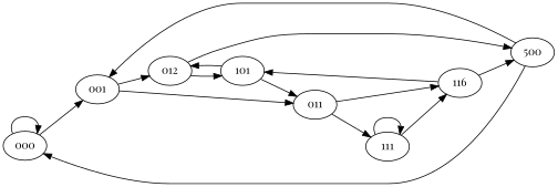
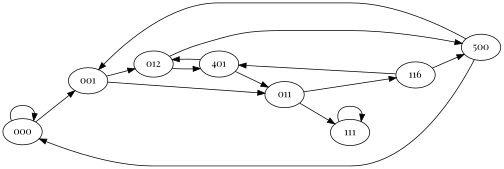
  digraph {
    fontname="Playfair Display"
    rankdir=LR
    node [fontname="Playfair Display"]
    edge [fontname="Playfair Display"]
    000
    001
    n3 [label=012]
    011
    n5 [label=500]
-   101
+   101 [label=401]
    n7 [label=116]
    111
    000 -> 000
    000 -> 001
    001 -> n3
    001 -> 011
    n3 -> n5
    n3 -> 101
    011 -> n7
    011 -> 111
    n5 -> 000
    n5 -> 001
    101 -> n3
    101 -> 011
    n7 -> n5
    n7 -> 101
-   111 -> n7
    111 -> 111
  }
